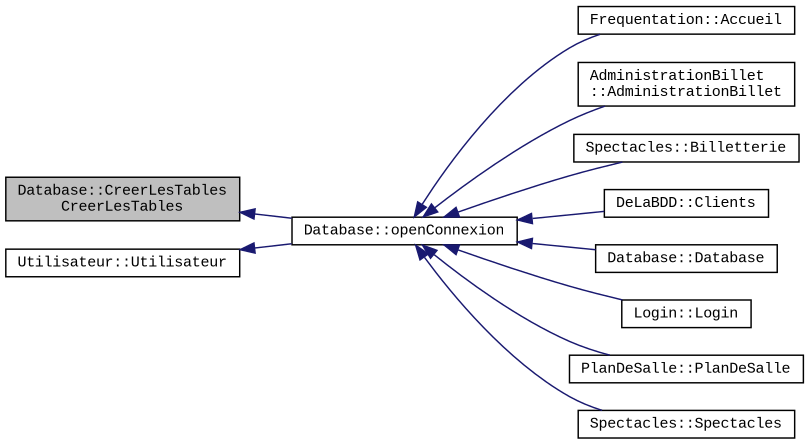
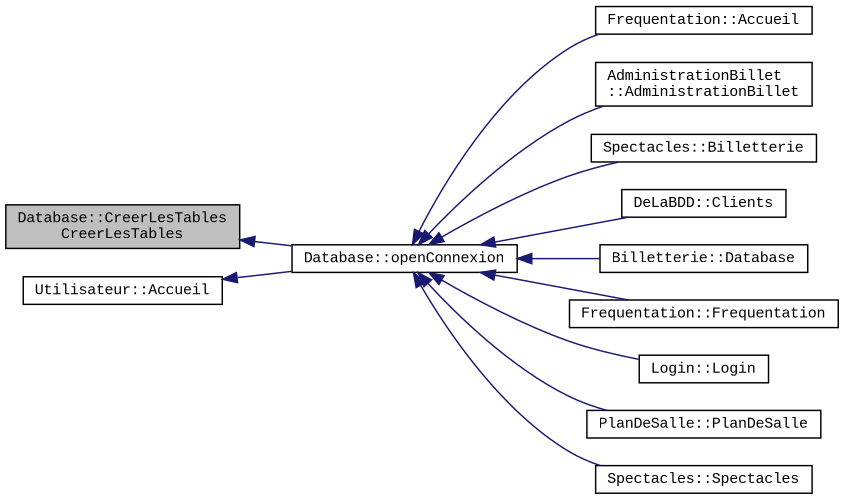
  digraph {
    fontname="Liberation Mono"
    rankdir=LR
    node [color=black fillcolor=white fontname="Liberation Mono" fontsize=10 shape=record style=filled]
    edge [color=midnightblue dir=back fontname="Liberation Mono" fontsize=10 labelfontname=Helvetica labelfontsize=10 style=solid]
    n1 [fillcolor=grey75 fontcolor=black height=0.2 label="Database::CreerLesTables\lCreerLesTables" width=0.4]
    n2 [height=0.2 label="Database::openConnexion" width=0.4]
    n3 [height=0.2 label="Frequentation::Accueil" width=0.4]
    n4 [height=0.2 label="AdministrationBillet\l::AdministrationBillet" width=0.4]
    n5 [height=0.2 label="Spectacles::Billetterie" width=0.4]
    n6 [height=0.2 label="DeLaBDD::Clients" width=0.4]
-   n7 [height=0.2 label="Database::Database" width=0.4]
+   n7 [height=0.2 label="Billetterie::Database" width=0.4]
+   n8 [height=0.2 label="Frequentation::Frequentation" width=0.4]
    n9 [height=0.2 label="Login::Login" width=0.4]
    n10 [height=0.2 label="PlanDeSalle::PlanDeSalle" width=0.4]
    n11 [height=0.2 label="Spectacles::Spectacles" width=0.4]
-   n12 [height=0.2 label="Utilisateur::Utilisateur" width=0.4]
+   n12 [height=0.2 label="Utilisateur::Accueil" width=0.4]
    n1 -> n2
    n2 -> n3
    n2 -> n4
    n2 -> n5
    n2 -> n6
    n2 -> n7
+   n2 -> n8
    n2 -> n9
    n2 -> n10
    n2 -> n11
    n12 -> n2
  }
